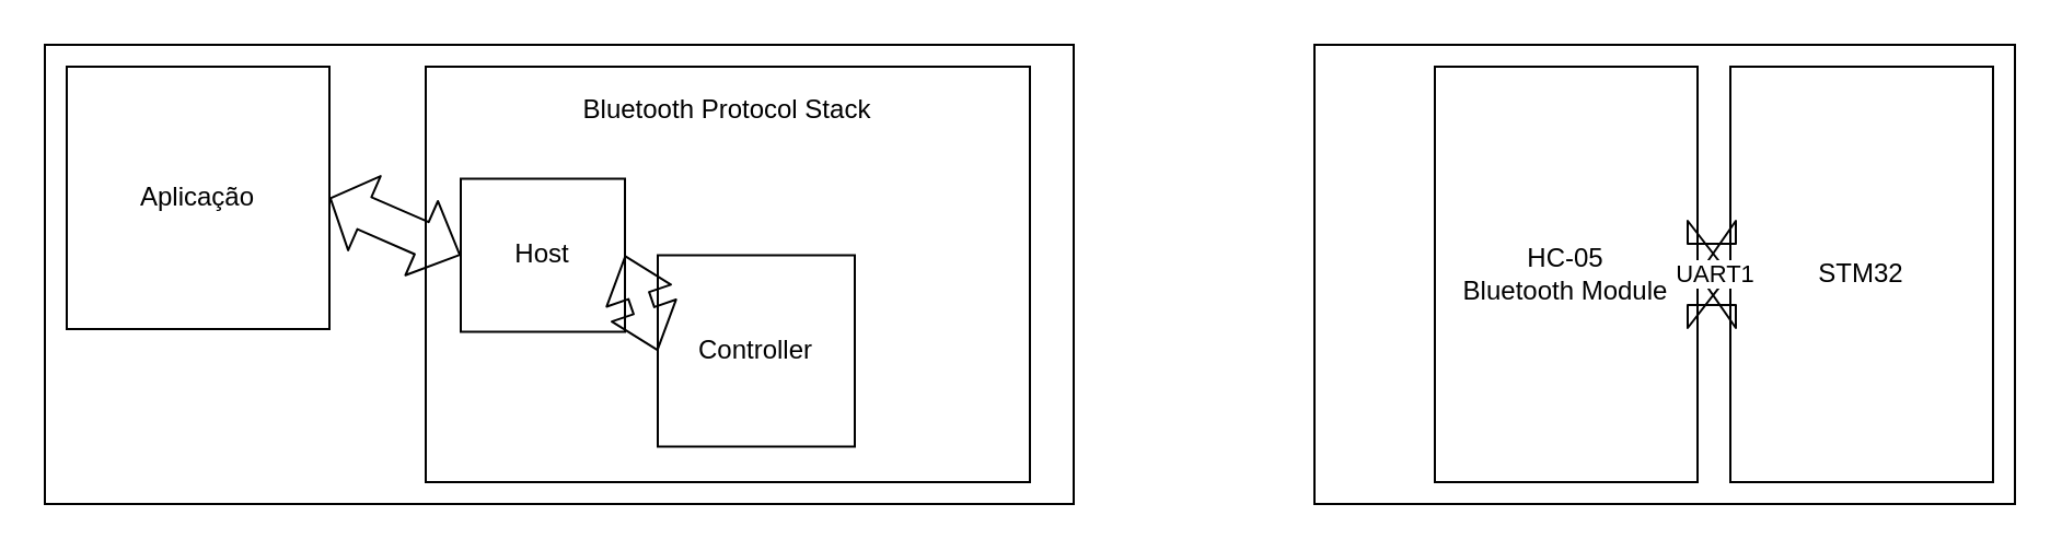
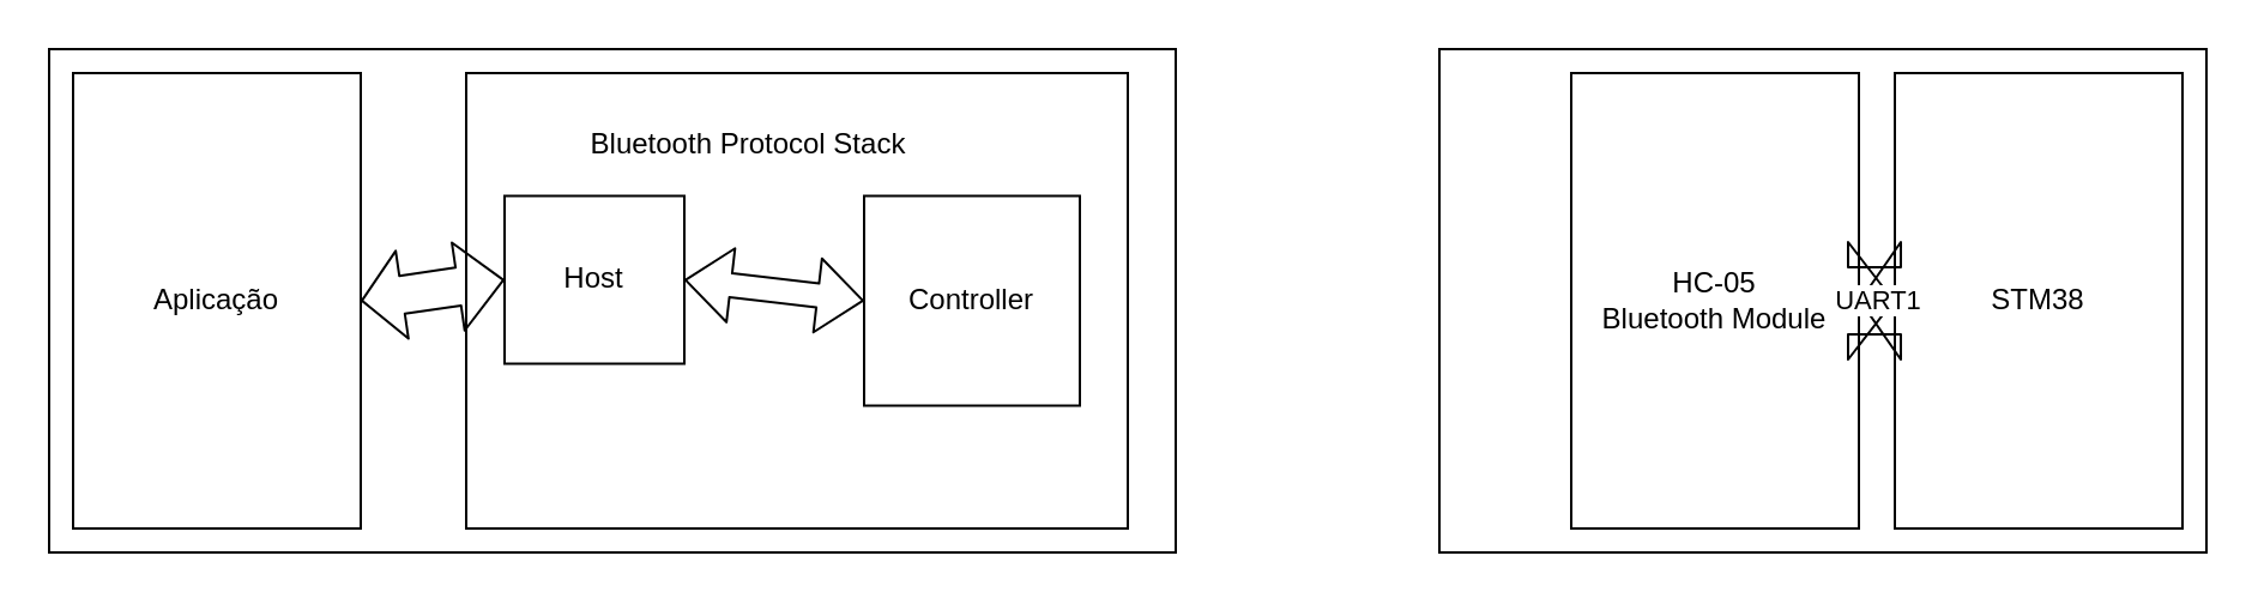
  <mxCell id="0" />
  <mxCell id="1" parent="0" />
  <mxCell id="2" value="" style="rounded=0;whiteSpace=wrap;html=1;labelPosition=left;verticalLabelPosition=top;align=right;verticalAlign=bottom;spacingTop=0;spacingRight=0;spacingLeft=0;" vertex="1" parent="1"><mxGeometry y="20" width="470" height="210" as="geometry" x="20" /></mxCell>
- <mxCell id="3" value="Aplicação" style="rounded=0;whiteSpace=wrap;html=1;" vertex="1" parent="1"><mxGeometry x="30" y="30" width="120" height="120" as="geometry" /></mxCell>
+ <mxCell id="3" value="Aplicação" style="rounded=0;whiteSpace=wrap;html=1;" vertex="1" parent="1"><mxGeometry x="30" y="30" width="120" height="190" as="geometry" /></mxCell>
  <mxCell id="4" value="" style="rounded=0;whiteSpace=wrap;html=1;" vertex="1" parent="1"><mxGeometry x="600" y="20" width="320" height="210" as="geometry" /></mxCell>
  <mxCell id="5" value="HC-05&lt;br&gt;Bluetooth Module" style="rounded=0;whiteSpace=wrap;html=1;" vertex="1" parent="1"><mxGeometry x="655" y="30" width="120" height="190" as="geometry" /></mxCell>
- <mxCell id="6" value="STM32" style="rounded=0;whiteSpace=wrap;html=1;" vertex="1" parent="1"><mxGeometry x="790" y="30" width="120" height="190" as="geometry" /></mxCell>
+ <mxCell id="6" value="STM38" style="rounded=0;whiteSpace=wrap;html=1;" vertex="1" parent="1"><mxGeometry x="790" y="30" width="120" height="190" as="geometry" /></mxCell>
  <mxCell id="7" value="" style="rounded=0;whiteSpace=wrap;html=1;" vertex="1" parent="1"><mxGeometry x="194" y="30" width="276" height="190" as="geometry" /></mxCell>
- <mxCell id="8" value="Bluetooth Protocol Stack" style="text;html=1;strokeColor=none;fillColor=none;align=center;verticalAlign=middle;whiteSpace=wrap;rounded=0;" vertex="1" parent="1"><mxGeometry x="259" y="40" width="146" height="20" as="geometry" /></mxCell>
+ <mxCell id="8" value="Bluetooth Protocol Stack" style="text;html=1;strokeColor=none;fillColor=none;align=center;verticalAlign=middle;whiteSpace=wrap;rounded=0;" vertex="1" parent="1"><mxGeometry x="239" y="50" width="146" height="20" as="geometry" /></mxCell>
  <mxCell id="9" value="Host" style="rounded=0;whiteSpace=wrap;html=1;" vertex="1" parent="1"><mxGeometry x="210" y="81.25" width="75" height="70" as="geometry" /></mxCell>
- <mxCell id="10" value="Controller" style="rounded=0;whiteSpace=wrap;html=1;" vertex="1" parent="1"><mxGeometry x="300" y="116.25" width="90" height="87.5" as="geometry" /></mxCell>
+ <mxCell id="10" value="Controller" style="rounded=0;whiteSpace=wrap;html=1;" vertex="1" parent="1"><mxGeometry x="360" y="81.25" width="90" height="87.5" as="geometry" /></mxCell>
  <mxCell id="11" value="UART1" style="shape=flexArrow;endArrow=classic;startArrow=classic;html=1;exitX=1;exitY=0.5;exitDx=0;exitDy=0;entryX=0;entryY=0.5;entryDx=0;entryDy=0;width=28;startSize=5.33;" edge="1" parent="1" source="5" target="6"><mxGeometry width="100" height="100" relative="1" as="geometry"><mxPoint x="410" y="150" as="sourcePoint" /><mxPoint x="510" y="50" as="targetPoint" /></mxGeometry></mxCell>
  <mxCell id="12" value="" style="shape=flexArrow;endArrow=classic;startArrow=classic;html=1;entryX=0;entryY=0.5;entryDx=0;entryDy=0;exitX=1;exitY=0.5;exitDx=0;exitDy=0;width=16;startSize=5.31;" edge="1" parent="1" source="3" target="9"><mxGeometry width="100" height="100" relative="1" as="geometry"><mxPoint x="240" y="150" as="sourcePoint" /><mxPoint x="340" y="50" as="targetPoint" /></mxGeometry></mxCell>
  <mxCell id="13" value="" style="shape=flexArrow;endArrow=classic;startArrow=classic;html=1;exitX=1;exitY=0.5;exitDx=0;exitDy=0;entryX=0;entryY=0.5;entryDx=0;entryDy=0;" edge="1" parent="1" source="9" target="10"><mxGeometry width="100" height="100" relative="1" as="geometry"><mxPoint x="400" y="150" as="sourcePoint" /><mxPoint x="500" y="50" as="targetPoint" /></mxGeometry></mxCell>
